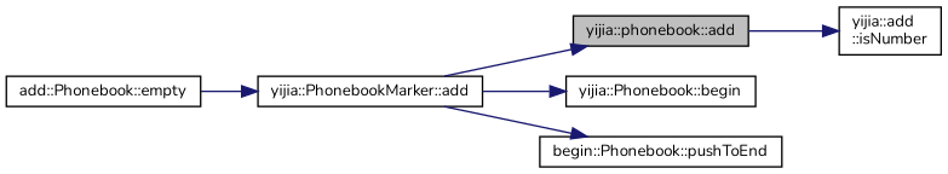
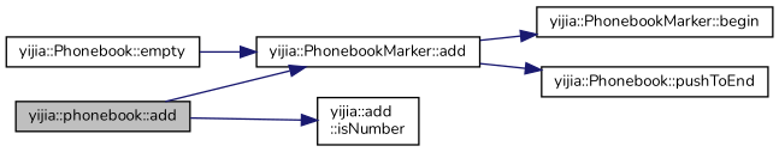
  digraph {
    fontname=Nunito
    rankdir=LR
    node [color=black fillcolor=white fontname=Nunito fontsize=10 shape=record style=filled]
    edge [color=midnightblue fontname=Nunito fontsize=10 labelfontname=Helvetica labelfontsize=10 style=solid]
    n1 [fillcolor=grey75 fontcolor=black height=0.2 label="yijia::phonebook::add" width=0.4]
    n2 [height=0.2 label="yijia::PhonebookMarker::add" width=0.4]
    n3 [height=0.2 label="yijia::add\l::isNumber" width=0.4]
-   n4 [height=0.2 label="yijia::Phonebook::begin" width=0.4]
-   n5 [height=0.2 label="begin::Phonebook::pushToEnd" width=0.4]
-   n6 [height=0.2 label="add::Phonebook::empty" width=0.4]
-   n2 -> n1
+   n4 [height=0.2 label="yijia::PhonebookMarker::begin" width=0.4]
+   n5 [height=0.2 label="yijia::Phonebook::pushToEnd" width=0.4]
+   n6 [height=0.2 label="yijia::Phonebook::empty" width=0.4]
+   n1 -> n2
    n1 -> n3
    n2 -> n4
    n2 -> n5
    n6 -> n2
  }
